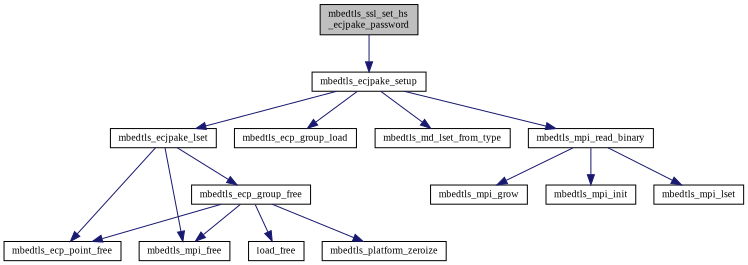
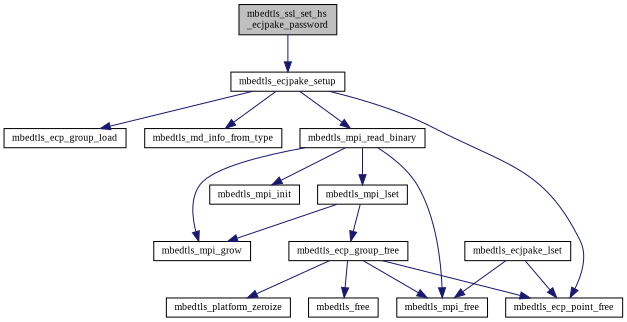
  digraph {
    fontname="Liberation Serif"
    rankdir=TB
    node [color=black fillcolor=white fontname="Liberation Serif" fontsize=10 shape=record style=filled]
    edge [color=midnightblue fontname="Liberation Serif" fontsize=10 labelfontname=Helvetica labelfontsize=10 style=solid]
    n1 [fillcolor=grey75 fontcolor=black height=0.2 label="mbedtls_ssl_set_hs\l_ecjpake_password" width=0.4]
    n2 [height=0.2 label=mbedtls_ecjpake_setup width=0.4]
    n3 [height=0.2 label=mbedtls_ecjpake_lset width=0.4]
    n4 [height=0.2 label=mbedtls_ecp_group_load width=0.4]
-   n5 [height=0.2 label=mbedtls_md_lset_from_type width=0.4]
+   n5 [height=0.2 label=mbedtls_md_info_from_type width=0.4]
    n6 [height=0.2 label=mbedtls_mpi_read_binary width=0.4]
    n7 [height=0.2 label=mbedtls_ecp_group_free width=0.4]
    n8 [height=0.2 label=mbedtls_ecp_point_free width=0.4]
    n9 [height=0.2 label=mbedtls_mpi_free width=0.4]
    n10 [height=0.2 label=mbedtls_mpi_grow width=0.4]
    n11 [height=0.2 label=mbedtls_mpi_init width=0.4]
    n12 [height=0.2 label=mbedtls_mpi_lset width=0.4]
-   n13 [height=0.2 label=load_free width=0.4]
+   n13 [height=0.2 label=mbedtls_free width=0.4]
    n14 [height=0.2 label=mbedtls_platform_zeroize width=0.4]
    n1 -> n2
-   n2 -> n3
+   n2 -> n8
    n2 -> n4
    n2 -> n5
    n2 -> n6
-   n3 -> n7
+   n12 -> n7
    n3 -> n8
    n3 -> n9
+   n6 -> n9
    n6 -> n10
    n6 -> n11
    n6 -> n12
    n7 -> n8
    n7 -> n9
    n7 -> n13
    n7 -> n14
+   n12 -> n10
  }
